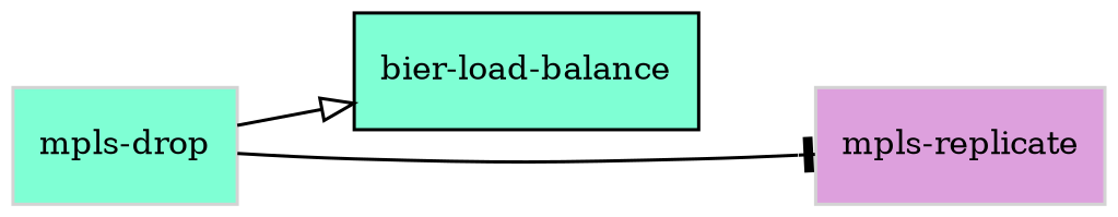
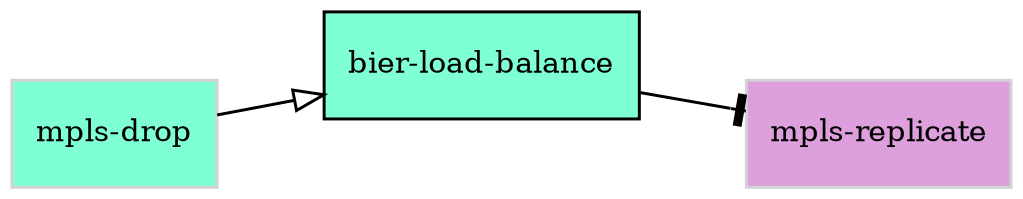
  digraph {
    rankdir=LR
    node [color=lightgray fillcolor=aquamarine fontcolor=black fontsize=10 shape=box style=filled]
    edge [fontsize=8 style=solid]
    "bier-load-balance" [color=black]
    "mpls-replicate" [fillcolor=plum]
    "mpls-drop"
-   "mpls-drop" -> "mpls-replicate" [arrowhead=tee]
+   "bier-load-balance" -> "mpls-replicate" [arrowhead=tee]
    "mpls-drop" -> "bier-load-balance" [arrowhead=onormal]
  }
